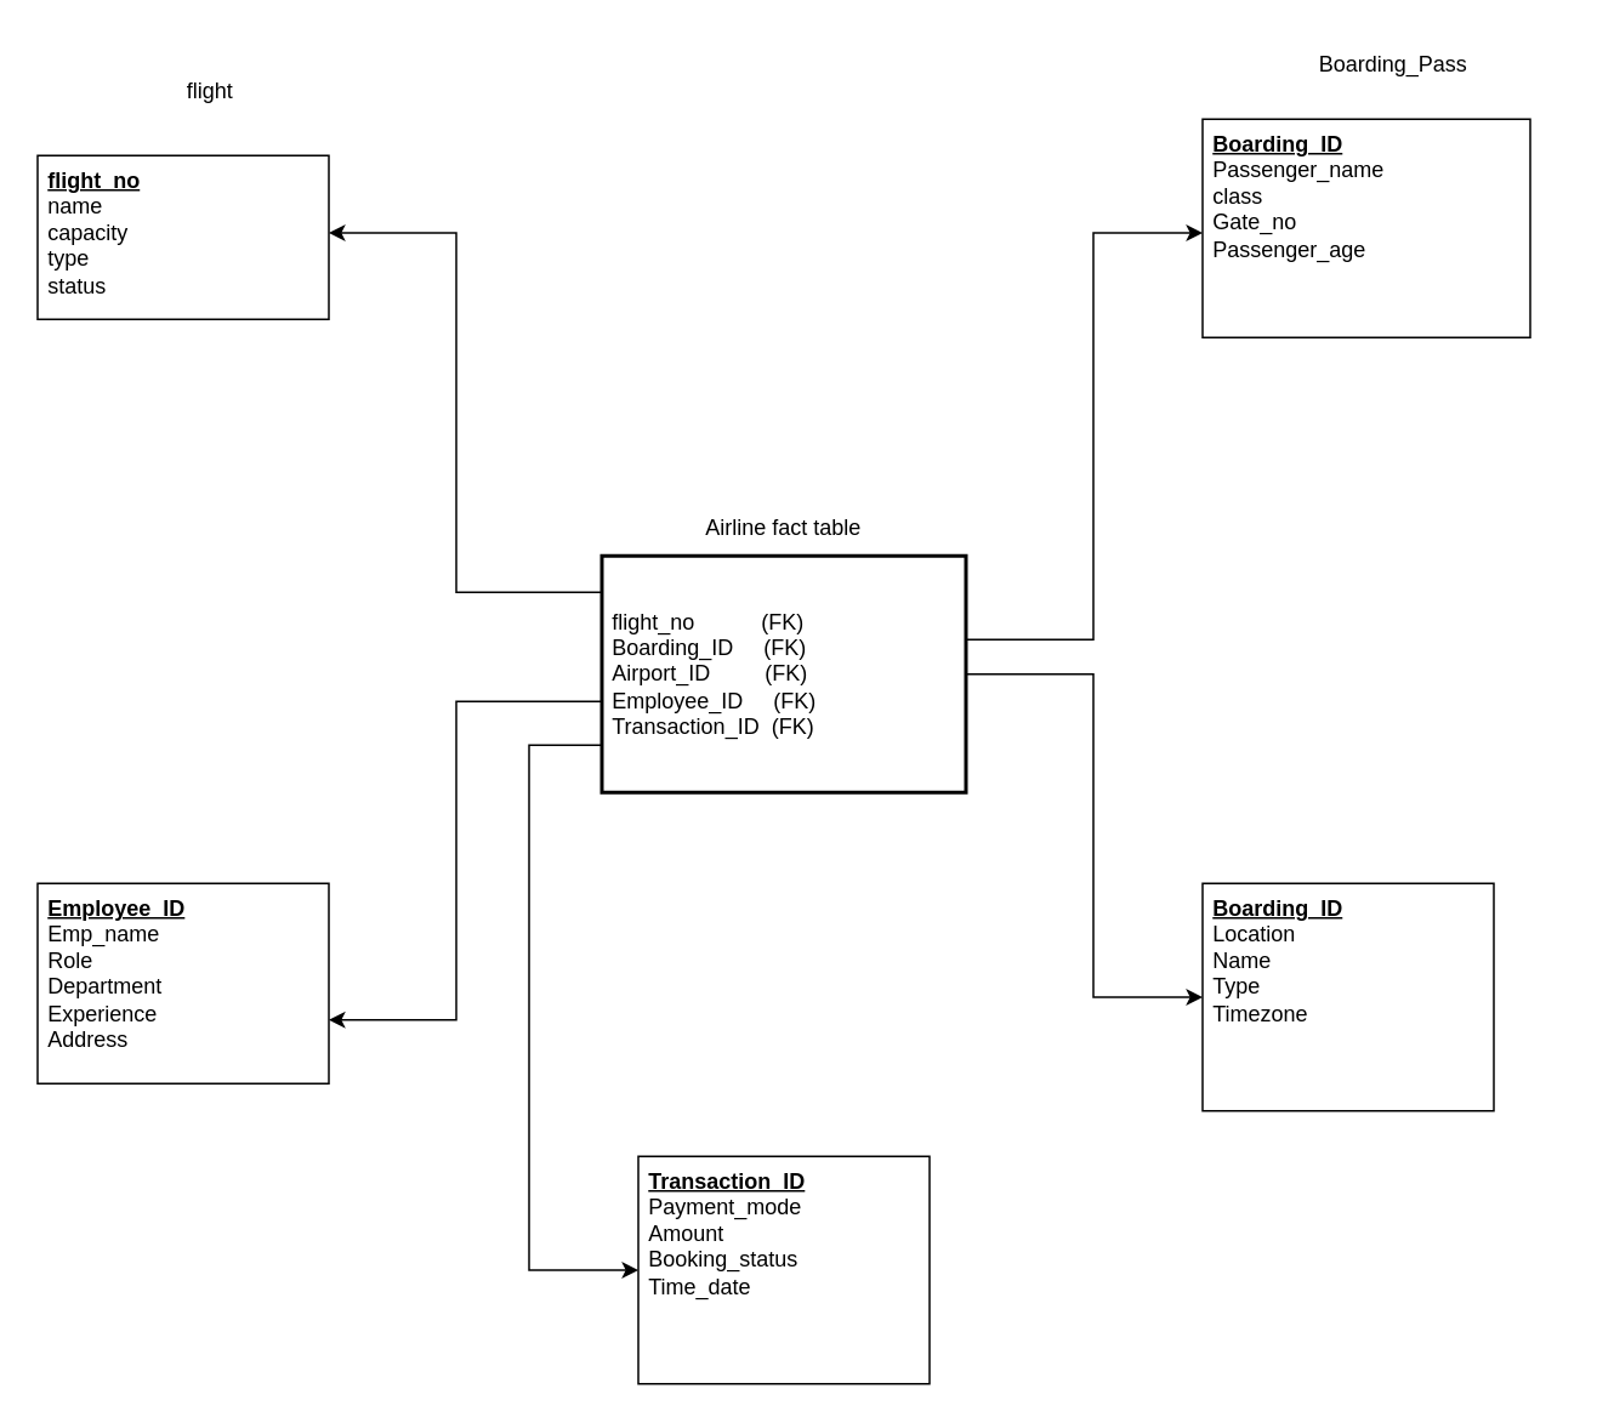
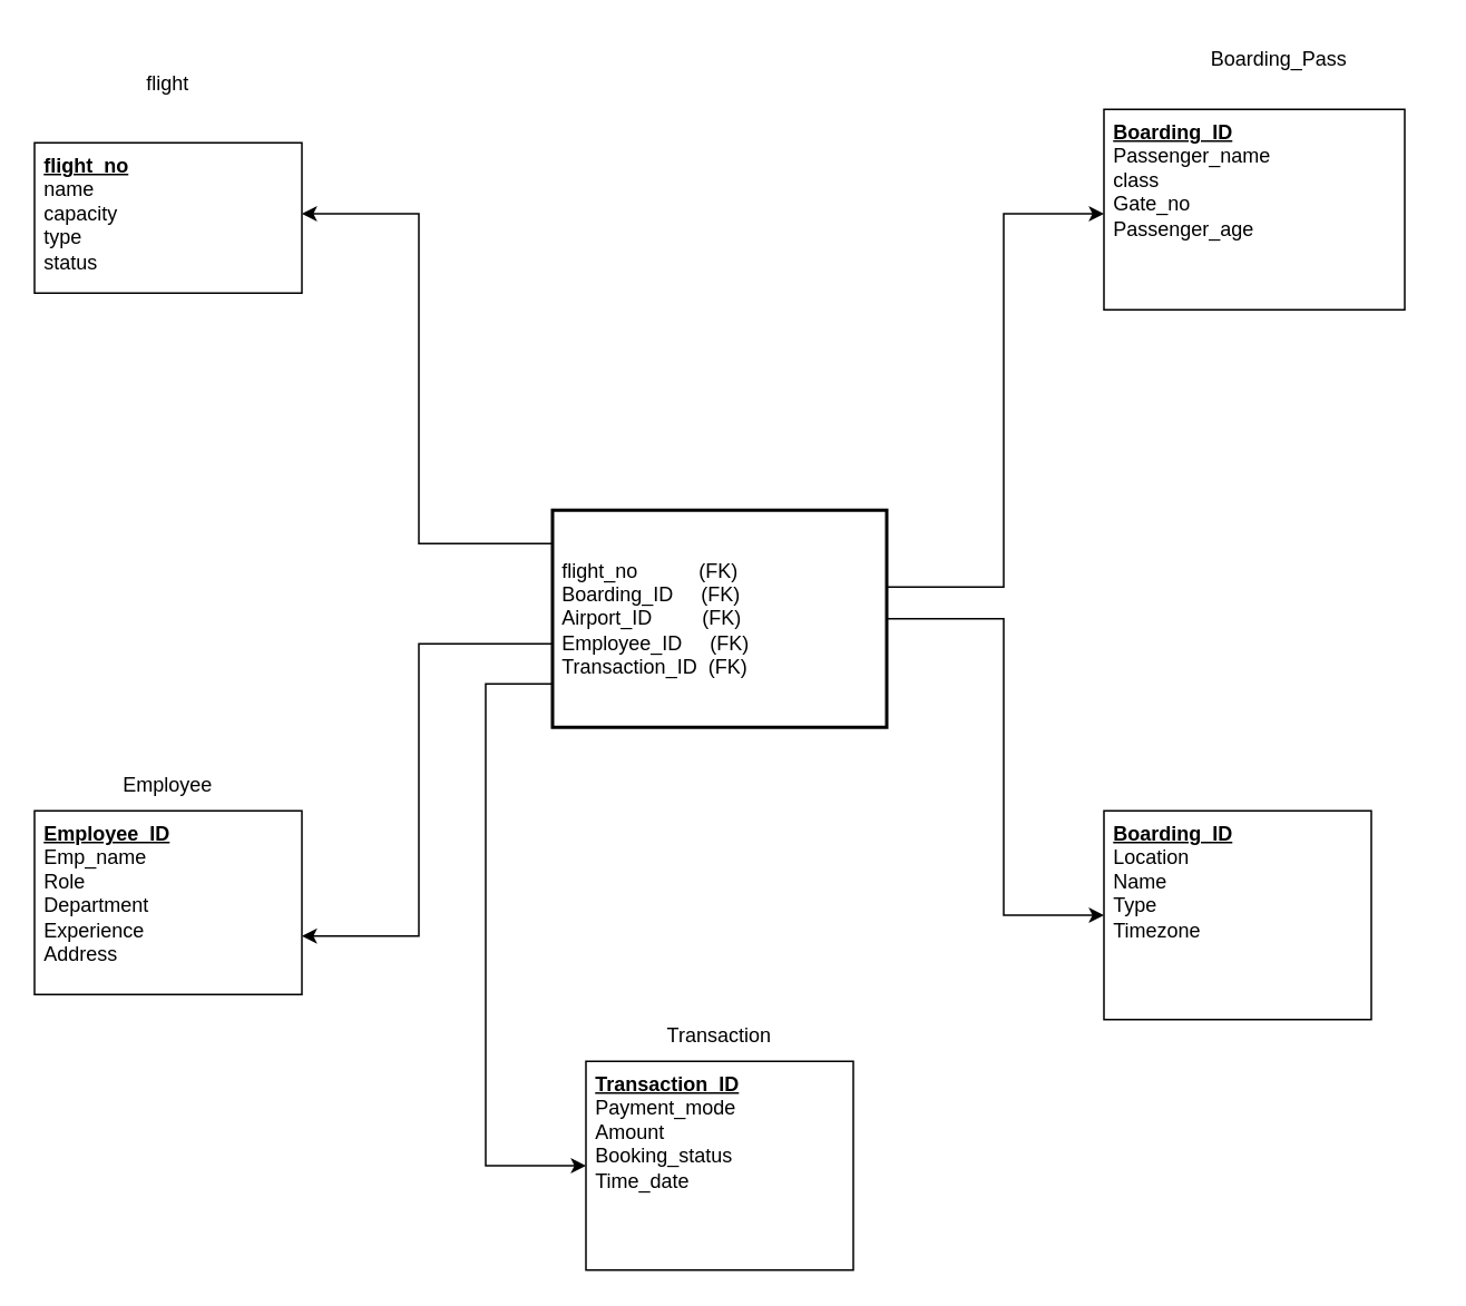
  <mxCell id="0" />
  <mxCell id="1" parent="0" />
- <mxCell id="2" value="flight" style="text;html=1;strokeColor=none;fillColor=none;align=center;verticalAlign=middle;whiteSpace=wrap;rounded=0;" parent="1" vertex="1"><mxGeometry x="35" y="35" width="160" height="30" as="geometry" /></mxCell>
+ <mxCell id="2" value="flight" style="text;html=1;strokeColor=none;fillColor=none;align=center;verticalAlign=middle;whiteSpace=wrap;rounded=0;" parent="1" vertex="1"><mxGeometry x="20" y="35" width="160" height="30" as="geometry" /></mxCell>
  <mxCell id="3" value="&lt;b&gt;&lt;u&gt;flight_no&lt;/u&gt;&lt;/b&gt;&lt;div&gt;name&lt;br&gt;capacity&lt;br&gt;type&lt;br&gt;status&lt;/div&gt;" style="shape=rectangle;whiteSpace=wrap;html=1;align=left;verticalAlign=top;spacingLeft=4;strokeColor=#000000;fillColor=#ffffff;" parent="1" vertex="1"><mxGeometry x="20" y="85" width="160" height="90" as="geometry" /></mxCell>
+ <mxCell id="4" value="Employee" style="text;html=1;strokeColor=none;fillColor=none;align=center;verticalAlign=middle;whiteSpace=wrap;rounded=0;" parent="1" vertex="1"><mxGeometry x="20" y="455" width="160" height="30" as="geometry" /></mxCell>
  <mxCell id="5" value="&lt;b&gt;&lt;u&gt;Employee_ID&lt;/u&gt;&lt;/b&gt;&lt;div&gt;Emp_name&lt;br&gt;Role&lt;br&gt;Department&lt;br&gt;Experience&lt;br&gt;Address&lt;/div&gt;" style="shape=rectangle;whiteSpace=wrap;html=1;align=left;verticalAlign=top;spacingLeft=4;strokeColor=#000000;fillColor=#ffffff;" parent="1" vertex="1"><mxGeometry x="20" y="485" width="160" height="110" as="geometry" /></mxCell>
  <mxCell id="6" value="Boarding_Pass" style="text;html=1;strokeColor=none;fillColor=none;align=center;verticalAlign=middle;whiteSpace=wrap;rounded=0;" parent="1" vertex="1"><mxGeometry x="675" y="20" width="180" height="30" as="geometry" /></mxCell>
  <mxCell id="7" value="&lt;b&gt;&lt;u&gt;Boarding_ID&lt;/u&gt;&lt;/b&gt;&lt;div&gt;Passenger_name&lt;br&gt;class&lt;br&gt;Gate_no&lt;br&gt;Passenger_age&lt;/div&gt;" style="shape=rectangle;whiteSpace=wrap;html=1;align=left;verticalAlign=top;spacingLeft=4;strokeColor=#000000;fillColor=#ffffff;" parent="1" vertex="1"><mxGeometry x="660" y="65" width="180" height="120" as="geometry" /></mxCell>
  <mxCell id="8" value="&lt;b&gt;&lt;u&gt;Boarding_ID&lt;/u&gt;&lt;/b&gt;&lt;div&gt;Location&lt;br&gt;Name&lt;br&gt;Type&lt;br&gt;Timezone&lt;/div&gt;" style="shape=rectangle;whiteSpace=wrap;html=1;align=left;verticalAlign=top;spacingLeft=4;strokeColor=#000000;fillColor=#ffffff;" parent="1" vertex="1"><mxGeometry x="660" y="485" width="160" height="125" as="geometry" /></mxCell>
+ <mxCell id="9" value="Transaction" style="text;html=1;strokeColor=none;fillColor=none;align=center;verticalAlign=middle;whiteSpace=wrap;rounded=0;" parent="1" vertex="1"><mxGeometry x="350" y="605" width="160" height="30" as="geometry" /></mxCell>
  <mxCell id="10" value="&lt;b&gt;&lt;u&gt;Transaction_ID&lt;/u&gt;&lt;/b&gt;&lt;div&gt;Payment_mode&lt;br&gt;Amount&lt;br&gt;Booking_status&lt;br&gt;Time_date&lt;/div&gt;" style="shape=rectangle;whiteSpace=wrap;html=1;align=left;verticalAlign=top;spacingLeft=4;strokeColor=#000000;fillColor=#ffffff;" parent="1" vertex="1"><mxGeometry x="350" y="635" width="160" height="125" as="geometry" /></mxCell>
- <mxCell id="11" value="Airline fact table" style="text;html=1;strokeColor=none;fillColor=none;align=center;verticalAlign=middle;whiteSpace=wrap;rounded=0;" parent="1" vertex="1"><mxGeometry x="330" y="275" width="200" height="30" as="geometry" /></mxCell>
  <mxCell id="12" value="flight_no&amp;nbsp; &amp;nbsp; &amp;nbsp; &amp;nbsp; &amp;nbsp; &amp;nbsp;(FK)&lt;br&gt;Boarding_ID&amp;nbsp; &amp;nbsp; &amp;nbsp;(FK)&lt;br&gt;Airport_ID&amp;nbsp; &amp;nbsp; &amp;nbsp; &amp;nbsp; &amp;nbsp;(FK)&lt;br&gt;Employee_ID&amp;nbsp; &amp;nbsp; &amp;nbsp;(FK)&lt;br&gt;Transaction_ID&amp;nbsp; (FK)" style="shape=rectangle;whiteSpace=wrap;html=1;align=left;spacingLeft=4;strokeWidth=2;strokeColor=#000000;fillColor=#ffffff;" parent="1" vertex="1"><mxGeometry x="330" y="305" width="200" height="130" as="geometry" /></mxCell>
  <mxCell id="13" value="" style="edgeStyle=orthogonalEdgeStyle;rounded=0;orthogonalLoop=1;jettySize=auto;html=1;endArrow=classic;endFill=1;" parent="1" source="12" target="3" edge="1"><mxGeometry relative="1" as="geometry"><mxPoint x="330" y="325" as="sourcePoint" /><mxPoint x="180" y="127.5" as="targetPoint" /><Array as="points"><mxPoint x="250" y="325" /><mxPoint x="250" y="127.5" /></Array></mxGeometry></mxCell>
  <mxCell id="14" value="" style="edgeStyle=orthogonalEdgeStyle;rounded=0;orthogonalLoop=1;jettySize=auto;html=1;endArrow=classic;endFill=1;" parent="1" source="12" target="5" edge="1"><mxGeometry relative="1" as="geometry"><mxPoint x="330" y="385" as="sourcePoint" /><mxPoint x="180" y="560" as="targetPoint" /><Array as="points"><mxPoint x="250" y="385" /><mxPoint x="250" y="560" /></Array></mxGeometry></mxCell>
  <mxCell id="15" value="" style="edgeStyle=orthogonalEdgeStyle;rounded=0;orthogonalLoop=1;jettySize=auto;html=1;endArrow=classic;endFill=1;" parent="1" source="12" target="7" edge="1"><mxGeometry relative="1" as="geometry"><mxPoint x="530" y="351" as="sourcePoint" /><mxPoint x="660" y="127.5" as="targetPoint" /><Array as="points"><mxPoint x="600" y="351" /><mxPoint x="600" y="127.5" /></Array></mxGeometry></mxCell>
  <mxCell id="16" value="" style="edgeStyle=orthogonalEdgeStyle;rounded=0;orthogonalLoop=1;jettySize=auto;html=1;endArrow=classic;endFill=1;" parent="1" source="12" target="8" edge="1"><mxGeometry relative="1" as="geometry"><mxPoint x="530" y="370" as="sourcePoint" /><mxPoint x="660" y="547.5" as="targetPoint" /><Array as="points"><mxPoint x="600" y="370" /><mxPoint x="600" y="547.5" /></Array></mxGeometry></mxCell>
  <mxCell id="17" value="" style="edgeStyle=orthogonalEdgeStyle;rounded=0;orthogonalLoop=1;jettySize=auto;html=1;endArrow=classic;endFill=1;" parent="1" source="12" target="10" edge="1"><mxGeometry relative="1" as="geometry"><mxPoint x="330" y="409" as="sourcePoint" /><mxPoint x="350" y="697.5" as="targetPoint" /><Array as="points"><mxPoint x="290" y="409" /><mxPoint x="290" y="697.5" /></Array></mxGeometry></mxCell>
